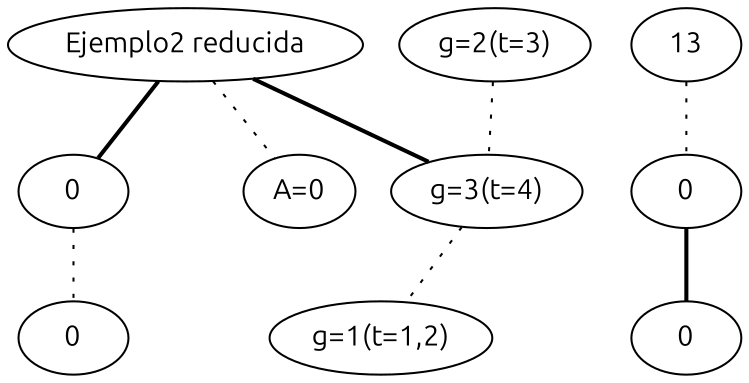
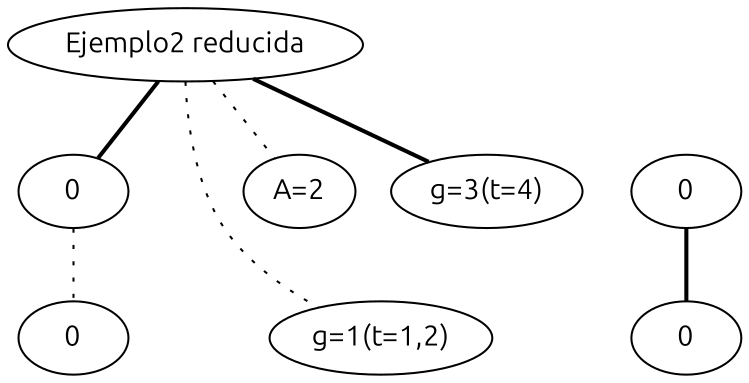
  graph {
    fontname=Ubuntu
    node [color=black fontname=Ubuntu]
    edge [fontname=Ubuntu style=dotted]
    n1 [label="Ejemplo2 reducida"]
-   n2 [label="A=0"]
+   n2 [label="A=2"]
    n3 [label="g=1(t=1,2)"]
    n4 [label=0]
    n5 [label="g=3(t=4)"]
-   n6 [label=13]
    n7 [label=0]
    n8 [label=0]
-   n9 [label="g=2(t=3)"]
    n10 [label=0]
    n1 -- n2
-   n5 -- n3
+   n1 -- n3
    n1 -- n4 [style=bold]
    n1 -- n5 [style=bold]
    n4 -- n8
-   n6 -- n7
    n7 -- n10 [style=bold]
-   n9 -- n5
  }
